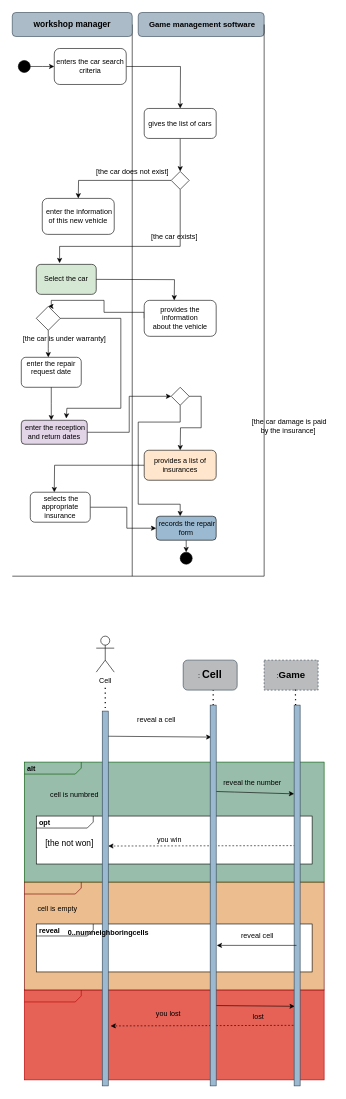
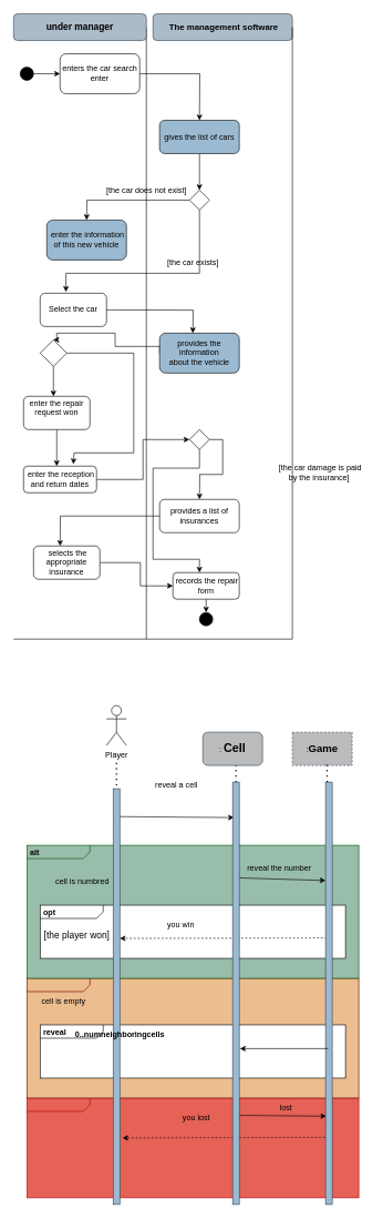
  <mxCell id="0" />
  <mxCell id="1" parent="0" />
  <mxCell id="2" value="" style="html=1;shape=mxgraph.sysml.package;overflow=fill;labelX=95;align=left;spacingLeft=5;verticalAlign=top;spacingTop=-3;fillColor=light-dark(#E66156,#FF9E8F);fontColor=#ffffff;strokeColor=#B20000;" vertex="1" parent="1"><mxGeometry x="40" y="1650" width="500" height="150" as="geometry" /></mxCell>
  <mxCell id="3" value="" style="html=1;shape=mxgraph.sysml.package;overflow=fill;labelX=95;align=left;spacingLeft=5;verticalAlign=top;spacingTop=-3;fillColor=light-dark(#ecbd8e, #d47d25);fontColor=#ffffff;strokeColor=#6F0000;" vertex="1" parent="1"><mxGeometry x="40" y="1470" width="500" height="180" as="geometry" /></mxCell>
  <mxCell id="4" style="edgeStyle=orthogonalEdgeStyle;rounded=0;orthogonalLoop=1;jettySize=auto;html=1;exitX=1;exitY=0.5;exitDx=0;exitDy=0;" edge="1" parent="1" source="5"><mxGeometry relative="1" as="geometry"><mxPoint x="90" y="110" as="targetPoint" /></mxGeometry></mxCell>
  <mxCell id="5" value="" style="ellipse;whiteSpace=wrap;html=1;aspect=fixed;fillColor=#000000;" vertex="1" parent="1"><mxGeometry x="30" y="100" width="20" height="20" as="geometry" /></mxCell>
  <mxCell id="6" style="edgeStyle=orthogonalEdgeStyle;rounded=0;orthogonalLoop=1;jettySize=auto;html=1;exitX=1;exitY=0.5;exitDx=0;exitDy=0;" edge="1" parent="1" source="7"><mxGeometry relative="1" as="geometry"><mxPoint x="300" y="180" as="targetPoint" /></mxGeometry></mxCell>
- <mxCell id="7" value="enters the car search criteria" style="rounded=1;whiteSpace=wrap;html=1;" vertex="1" parent="1"><mxGeometry x="90" y="80" width="120" height="60" as="geometry" /></mxCell>
+ <mxCell id="7" value="enters the car search enter" style="rounded=1;whiteSpace=wrap;html=1;" vertex="1" parent="1"><mxGeometry x="90" y="80" width="120" height="60" as="geometry" /></mxCell>
  <mxCell id="8" style="edgeStyle=orthogonalEdgeStyle;rounded=0;orthogonalLoop=1;jettySize=auto;html=1;exitX=0.5;exitY=1;exitDx=0;exitDy=0;" edge="1" parent="1" source="9" target="12"><mxGeometry relative="1" as="geometry"><mxPoint x="300" y="300" as="targetPoint" /></mxGeometry></mxCell>
- <mxCell id="9" value="&amp;nbsp;gives the list of cars&amp;nbsp;" style="rounded=1;whiteSpace=wrap;html=1;" vertex="1" parent="1"><mxGeometry x="240" y="180" width="120" height="50" as="geometry" /></mxCell>
+ <mxCell id="9" value="&amp;nbsp;gives the list of cars&amp;nbsp;" style="rounded=1;whiteSpace=wrap;html=1;fillColor=#9bbad1;" vertex="1" parent="1"><mxGeometry x="240" y="180" width="120" height="50" as="geometry" /></mxCell>
  <mxCell id="10" style="edgeStyle=orthogonalEdgeStyle;rounded=0;orthogonalLoop=1;jettySize=auto;html=1;exitX=0.5;exitY=1;exitDx=0;exitDy=0;entryX=0.389;entryY=-0.04;entryDx=0;entryDy=0;entryPerimeter=0;" edge="1" parent="1" source="12" target="15"><mxGeometry relative="1" as="geometry"><mxPoint x="160" y="360" as="targetPoint" /><Array as="points"><mxPoint x="300" y="410" /><mxPoint x="99" y="410" /></Array></mxGeometry></mxCell>
  <mxCell id="11" style="edgeStyle=orthogonalEdgeStyle;rounded=0;orthogonalLoop=1;jettySize=auto;html=1;exitX=0;exitY=0.5;exitDx=0;exitDy=0;" edge="1" parent="1" source="12"><mxGeometry relative="1" as="geometry"><mxPoint x="130" y="330" as="targetPoint" /></mxGeometry></mxCell>
  <mxCell id="12" value="" style="rhombus;" vertex="1" parent="1"><mxGeometry x="285" y="285" width="30" height="30" as="geometry" /></mxCell>
  <mxCell id="13" value="[the car exists]" style="text;html=1;align=center;verticalAlign=middle;resizable=0;points=[];autosize=1;strokeColor=none;fillColor=none;" vertex="1" parent="1"><mxGeometry x="240" y="380" width="100" height="30" as="geometry" /></mxCell>
  <mxCell id="14" style="edgeStyle=orthogonalEdgeStyle;rounded=0;orthogonalLoop=1;jettySize=auto;html=1;entryX=0.5;entryY=0;entryDx=0;entryDy=0;" edge="1" parent="1"><mxGeometry relative="1" as="geometry"><mxPoint x="150" y="465" as="sourcePoint" /><mxPoint x="290" y="500" as="targetPoint" /></mxGeometry></mxCell>
- <mxCell id="15" value="Select the car" style="rounded=1;whiteSpace=wrap;html=1;fillColor=#d5e8d4;" vertex="1" parent="1"><mxGeometry x="60" y="440" width="100" height="50" as="geometry" /></mxCell>
+ <mxCell id="15" value="Select the car" style="rounded=1;whiteSpace=wrap;html=1;" vertex="1" parent="1"><mxGeometry x="60" y="440" width="100" height="50" as="geometry" /></mxCell>
  <mxCell id="16" style="edgeStyle=orthogonalEdgeStyle;rounded=0;orthogonalLoop=1;jettySize=auto;html=1;exitX=0;exitY=0.5;exitDx=0;exitDy=0;entryX=0.5;entryY=0;entryDx=0;entryDy=0;" edge="1" parent="1" source="17" target="21"><mxGeometry relative="1" as="geometry"><mxPoint x="80" y="530" as="targetPoint" /><Array as="points"><mxPoint x="240" y="520" /><mxPoint x="173" y="520" /><mxPoint x="173" y="500" /><mxPoint x="85" y="500" /><mxPoint x="85" y="510" /></Array></mxGeometry></mxCell>
- <mxCell id="17" value="provides the information&lt;br/&gt; about the vehicle" style="rounded=1;whiteSpace=wrap;html=1;" vertex="1" parent="1"><mxGeometry x="240" y="500" width="120" height="60" as="geometry" /></mxCell>
+ <mxCell id="17" value="provides the information&lt;br/&gt; about the vehicle" style="rounded=1;whiteSpace=wrap;html=1;fillColor=#9bbad1;" vertex="1" parent="1"><mxGeometry x="240" y="500" width="120" height="60" as="geometry" /></mxCell>
  <mxCell id="18" value="[the car does not exist]" style="text;html=1;align=center;verticalAlign=middle;resizable=0;points=[];autosize=1;strokeColor=none;fillColor=none;" vertex="1" parent="1"><mxGeometry x="150" y="270" width="140" height="30" as="geometry" /></mxCell>
- <mxCell id="19" value="&amp;nbsp;enter the information of this new vehicle" style="rounded=1;whiteSpace=wrap;html=1;" vertex="1" parent="1"><mxGeometry x="70" y="330" width="120" height="60" as="geometry" /></mxCell>
+ <mxCell id="19" value="&amp;nbsp;enter the information of this new vehicle" style="rounded=1;whiteSpace=wrap;html=1;fillColor=#9bbad1;" vertex="1" parent="1"><mxGeometry x="70" y="330" width="120" height="60" as="geometry" /></mxCell>
  <mxCell id="20" style="edgeStyle=orthogonalEdgeStyle;rounded=0;orthogonalLoop=1;jettySize=auto;html=1;exitX=1;exitY=0.5;exitDx=0;exitDy=0;entryX=0.682;entryY=-0.075;entryDx=0;entryDy=0;entryPerimeter=0;" edge="1" parent="1" source="21" target="39"><mxGeometry relative="1" as="geometry"><mxPoint x="110" y="680" as="targetPoint" /><Array as="points"><mxPoint x="201" y="530" /><mxPoint x="201" y="680" /><mxPoint x="111" y="680" /></Array></mxGeometry></mxCell>
  <mxCell id="21" value="" style="shape=rhombus;html=1;verticalLabelPosition=top;verticalAlignment=bottom;" vertex="1" parent="1"><mxGeometry x="60" y="510" width="40" height="40" as="geometry" /></mxCell>
  <mxCell id="22" style="edgeStyle=orthogonalEdgeStyle;rounded=0;orthogonalLoop=1;jettySize=auto;html=1;exitX=1;exitY=0.5;exitDx=0;exitDy=0;" edge="1" parent="1" source="24"><mxGeometry relative="1" as="geometry"><mxPoint x="300" y="750" as="targetPoint" /></mxGeometry></mxCell>
  <mxCell id="23" style="edgeStyle=orthogonalEdgeStyle;rounded=0;orthogonalLoop=1;jettySize=auto;html=1;exitX=0.5;exitY=1;exitDx=0;exitDy=0;" edge="1" parent="1" source="24"><mxGeometry relative="1" as="geometry"><mxPoint x="300" y="860" as="targetPoint" /><Array as="points"><mxPoint x="300" y="703" /><mxPoint x="230" y="703" /><mxPoint x="230" y="840" /></Array></mxGeometry></mxCell>
  <mxCell id="24" value="" style="rhombus;" vertex="1" parent="1"><mxGeometry x="285" y="645" width="30" height="30" as="geometry" /></mxCell>
- <mxCell id="25" value="&amp;nbsp;[the car is under warranty]" style="text;html=1;align=center;verticalAlign=middle;resizable=0;points=[];autosize=1;strokeColor=none;fillColor=none;" vertex="1" parent="1"><mxGeometry y="550" width="170" height="30" as="geometry" x="20" /></mxCell>
  <mxCell id="26" style="edgeStyle=orthogonalEdgeStyle;rounded=0;orthogonalLoop=1;jettySize=auto;html=1;exitX=0;exitY=0.5;exitDx=0;exitDy=0;" edge="1" parent="1" source="27"><mxGeometry relative="1" as="geometry"><mxPoint x="90" y="820" as="targetPoint" /></mxGeometry></mxCell>
- <mxCell id="27" value="provides a list of insurances" style="rounded=1;whiteSpace=wrap;html=1;fillColor=#ffe6cc;" vertex="1" parent="1"><mxGeometry x="240" y="750" width="120" height="50" as="geometry" /></mxCell>
+ <mxCell id="27" value="provides a list of insurances" style="rounded=1;whiteSpace=wrap;html=1;" vertex="1" parent="1"><mxGeometry x="240" y="750" width="120" height="50" as="geometry" /></mxCell>
  <mxCell id="28" value="&amp;nbsp;[the car damage is paid&lt;br/&gt; by the insurance]" style="text;html=1;align=center;verticalAlign=middle;resizable=0;points=[];autosize=1;strokeColor=none;fillColor=none;" vertex="1" parent="1"><mxGeometry x="405" y="690" width="150" height="40" as="geometry" /></mxCell>
  <mxCell id="29" style="edgeStyle=orthogonalEdgeStyle;rounded=0;orthogonalLoop=1;jettySize=auto;html=1;exitX=1;exitY=0.5;exitDx=0;exitDy=0;" edge="1" parent="1" source="30"><mxGeometry relative="1" as="geometry"><mxPoint x="260" y="880" as="targetPoint" /><Array as="points"><mxPoint x="211" y="845" /></Array></mxGeometry></mxCell>
  <mxCell id="30" value="&amp;nbsp;selects the appropriate insurance" style="rounded=1;whiteSpace=wrap;html=1;" vertex="1" parent="1"><mxGeometry x="50" y="820" width="100" height="50" as="geometry" /></mxCell>
  <mxCell id="31" value="" style="endArrow=none;html=1;rounded=0;" edge="1" parent="1"><mxGeometry width="50" height="50" relative="1" as="geometry"><mxPoint x="220" y="960" as="sourcePoint" /><mxPoint x="220" y="40" as="targetPoint" /></mxGeometry></mxCell>
- <mxCell id="32" value="&lt;b&gt;&lt;font style=&quot;color: rgb(0, 0, 0); font-size: 14px;&quot;&gt;workshop manager&lt;/font&gt;&lt;/b&gt;" style="rounded=1;whiteSpace=wrap;html=1;fillColor=light-dark(#acbbc8, #7d8c9b);fontColor=#ffffff;strokeColor=#314354;" vertex="1" parent="1"><mxGeometry y="20" width="200" height="40" as="geometry" x="20" /></mxCell>
+ <mxCell id="32" value="&lt;b&gt;&lt;font style=&quot;color: rgb(0, 0, 0); font-size: 14px;&quot;&gt;under manager&lt;/font&gt;&lt;/b&gt;" style="rounded=1;whiteSpace=wrap;html=1;fillColor=light-dark(#acbbc8, #7d8c9b);fontColor=#ffffff;strokeColor=#314354;" vertex="1" parent="1"><mxGeometry y="20" width="200" height="40" as="geometry" x="20" /></mxCell>
  <mxCell id="33" style="edgeStyle=orthogonalEdgeStyle;rounded=0;orthogonalLoop=1;jettySize=auto;html=1;exitX=0;exitY=0.5;exitDx=0;exitDy=0;" edge="1" parent="1" source="34"><mxGeometry relative="1" as="geometry"><mxPoint x="230" y="40" as="targetPoint" /></mxGeometry></mxCell>
- <mxCell id="34" value="&lt;font style=&quot;color: rgb(0, 0, 0); font-size: 13px;&quot;&gt;&lt;b style=&quot;&quot;&gt;&amp;nbsp;Game management software&lt;/b&gt;&lt;/font&gt;" style="rounded=1;whiteSpace=wrap;html=1;fillColor=light-dark(#acbbc8, #7d8c9b);fontColor=#ffffff;strokeColor=#314354;" vertex="1" parent="1"><mxGeometry x="230" y="20" width="210" height="40" as="geometry" /></mxCell>
+ <mxCell id="34" value="&lt;font style=&quot;color: rgb(0, 0, 0); font-size: 13px;&quot;&gt;&lt;b style=&quot;&quot;&gt;&amp;nbsp;The management software&lt;/b&gt;&lt;/font&gt;" style="rounded=1;whiteSpace=wrap;html=1;fillColor=light-dark(#acbbc8, #7d8c9b);fontColor=#ffffff;strokeColor=#314354;" vertex="1" parent="1"><mxGeometry x="230" y="20" width="210" height="40" as="geometry" /></mxCell>
  <mxCell id="35" value="" style="endArrow=none;html=1;rounded=0;entryX=1;entryY=0.5;entryDx=0;entryDy=0;" edge="1" parent="1" target="34"><mxGeometry width="50" height="50" relative="1" as="geometry"><mxPoint x="440" y="960" as="sourcePoint" /><mxPoint x="230" y="50" as="targetPoint" /></mxGeometry></mxCell>
  <mxCell id="36" value="" style="endArrow=none;html=1;rounded=0;" edge="1" parent="1"><mxGeometry width="50" height="50" relative="1" as="geometry"><mxPoint y="960" as="sourcePoint" x="20" /><mxPoint x="440" y="960" as="targetPoint" /></mxGeometry></mxCell>
  <mxCell id="37" value="" style="edgeStyle=orthogonalEdgeStyle;rounded=0;orthogonalLoop=1;jettySize=auto;html=1;exitX=0.5;exitY=1;exitDx=0;exitDy=0;" edge="1" parent="1" source="21"><mxGeometry relative="1" as="geometry"><mxPoint x="80" y="595" as="targetPoint" /><mxPoint x="80" y="550" as="sourcePoint" /><Array as="points"><mxPoint x="80" y="580" /><mxPoint x="80" y="580" /></Array></mxGeometry></mxCell>
  <mxCell id="38" style="edgeStyle=orthogonalEdgeStyle;rounded=0;orthogonalLoop=1;jettySize=auto;html=1;exitX=1;exitY=0.5;exitDx=0;exitDy=0;entryX=0;entryY=0.5;entryDx=0;entryDy=0;" edge="1" parent="1" source="39" target="24"><mxGeometry relative="1" as="geometry" /></mxCell>
- <mxCell id="39" value="&amp;nbsp;enter the reception and return dates" style="rounded=1;whiteSpace=wrap;html=1;fillColor=#e1d5e7;" vertex="1" parent="1"><mxGeometry x="35" y="700" width="110" height="40" as="geometry" /></mxCell>
- <mxCell id="40" value="&#10;enter the repair request date&#10;&#10;" style="rounded=1;whiteSpace=wrap;html=1;" vertex="1" parent="1"><mxGeometry x="35" y="595" width="100" height="50" as="geometry" /></mxCell>
+ <mxCell id="39" value="&amp;nbsp;enter the reception and return dates" style="rounded=1;whiteSpace=wrap;html=1;" vertex="1" parent="1"><mxGeometry x="35" y="700" width="110" height="40" as="geometry" /></mxCell>
+ <mxCell id="40" value="&#10;enter the repair request won&#10;&#10;" style="rounded=1;whiteSpace=wrap;html=1;" vertex="1" parent="1"><mxGeometry x="35" y="595" width="100" height="50" as="geometry" /></mxCell>
  <mxCell id="41" style="edgeStyle=orthogonalEdgeStyle;rounded=0;orthogonalLoop=1;jettySize=auto;html=1;exitX=0.5;exitY=1;exitDx=0;exitDy=0;" edge="1" parent="1" source="40"><mxGeometry relative="1" as="geometry"><mxPoint x="85" y="700" as="targetPoint" /></mxGeometry></mxCell>
  <mxCell id="42" style="edgeStyle=orthogonalEdgeStyle;rounded=0;orthogonalLoop=1;jettySize=auto;html=1;exitX=0.5;exitY=1;exitDx=0;exitDy=0;" edge="1" parent="1" source="43"><mxGeometry relative="1" as="geometry"><mxPoint x="310" y="920" as="targetPoint" /></mxGeometry></mxCell>
- <mxCell id="43" value="&amp;nbsp;records the repair form" style="rounded=1;whiteSpace=wrap;html=1;fillColor=#9bbad1;" vertex="1" parent="1"><mxGeometry x="260" y="860" width="100" height="40" as="geometry" /></mxCell>
+ <mxCell id="43" value="&amp;nbsp;records the repair form" style="rounded=1;whiteSpace=wrap;html=1;" vertex="1" parent="1"><mxGeometry x="260" y="860" width="100" height="40" as="geometry" /></mxCell>
  <mxCell id="44" value="" style="ellipse;whiteSpace=wrap;html=1;aspect=fixed;fillColor=#000000;" vertex="1" parent="1"><mxGeometry x="300" y="920" width="20" height="20" as="geometry" /></mxCell>
  <mxCell id="45" value="&lt;div&gt;&lt;br&gt;&lt;/div&gt;&lt;div&gt;&lt;br&gt;&lt;/div&gt;" style="text;html=1;align=center;verticalAlign=middle;resizable=0;points=[];autosize=1;strokeColor=none;fillColor=none;" vertex="1" parent="1"><mxGeometry x="70" y="470" width="20" height="40" as="geometry" /></mxCell>
  <mxCell id="46" value="" style="endArrow=none;dashed=1;html=1;dashPattern=1 3;strokeWidth=2;rounded=0;" edge="1" parent="1"><mxGeometry width="50" height="50" relative="1" as="geometry"><mxPoint x="175" y="1180" as="sourcePoint" /><mxPoint x="175" y="1140" as="targetPoint" /></mxGeometry></mxCell>
  <mxCell id="47" value="" style="endArrow=classic;html=1;rounded=0;exitX=0.9;exitY=0.067;exitDx=0;exitDy=0;exitPerimeter=0;entryX=0.2;entryY=0.084;entryDx=0;entryDy=0;entryPerimeter=0;" edge="1" parent="1" source="67" target="68"><mxGeometry width="50" height="50" relative="1" as="geometry"><mxPoint x="370" y="1420" as="sourcePoint" /><mxPoint x="330" y="1220" as="targetPoint" /></mxGeometry></mxCell>
  <mxCell id="48" value="" style="endArrow=none;dashed=1;html=1;dashPattern=1 3;strokeWidth=2;rounded=0;entryX=0.556;entryY=1;entryDx=0;entryDy=0;exitX=0.5;exitY=0;exitDx=0;exitDy=0;entryPerimeter=0;" edge="1" parent="1" source="68" target="51"><mxGeometry width="50" height="50" relative="1" as="geometry"><mxPoint x="345" y="1175" as="sourcePoint" /><mxPoint x="185" y="1150" as="targetPoint" /></mxGeometry></mxCell>
  <mxCell id="49" value="&lt;p style=&quot;margin:0px;margin-top:4px;margin-left:5px;text-align:left;&quot;&gt;&lt;b&gt;&lt;font style=&quot;color: rgb(0, 0, 0);&quot;&gt;alt&lt;/font&gt;&lt;/b&gt;&lt;/p&gt;&lt;p style=&quot;margin:0px;margin-top:4px;margin-left:5px;text-align:left;&quot;&gt;&lt;b&gt;&lt;br&gt;&lt;/b&gt;&lt;/p&gt;" style="html=1;shape=mxgraph.sysml.package;overflow=fill;labelX=95;align=left;spacingLeft=5;verticalAlign=top;spacingTop=-3;fillColor=light-dark(#98BDAA,#39CC87);fontColor=#ffffff;strokeColor=#005700;" vertex="1" parent="1"><mxGeometry x="40" y="1270" width="500" height="200" as="geometry" /></mxCell>
  <mxCell id="50" value="cell is numbred&amp;nbsp;" style="text;html=1;align=center;verticalAlign=middle;resizable=0;points=[];autosize=1;strokeColor=none;fillColor=none;" vertex="1" parent="1"><mxGeometry x="70" y="1310" width="110" height="30" as="geometry" /></mxCell>
  <mxCell id="51" value="&lt;font style=&quot;color: rgb(0, 0, 0);&quot;&gt;: &lt;b&gt;&lt;font style=&quot;font-size: 18px;&quot;&gt;Cell&lt;/font&gt;&lt;/b&gt;&lt;/font&gt;" style="whiteSpace=wrap;html=1;fillColor=light-dark(#BABBBD,#475B71);fontColor=#ffffff;strokeColor=#314354;rounded=1;" vertex="1" parent="1"><mxGeometry x="305" y="1100" width="90" height="50" as="geometry" /></mxCell>
- <mxCell id="52" value="Cell" style="shape=umlActor;verticalLabelPosition=bottom;verticalAlign=top;html=1;outlineConnect=0;" vertex="1" parent="1"><mxGeometry x="160" y="1060" width="30" height="60" as="geometry" /></mxCell>
- <mxCell id="53" value="reveal a cell" style="text;html=1;align=center;verticalAlign=middle;resizable=0;points=[];autosize=1;strokeColor=none;fillColor=none;" vertex="1" parent="1"><mxGeometry x="215" y="1185" width="90" height="30" as="geometry" /></mxCell>
+ <mxCell id="52" value="Player" style="shape=umlActor;verticalLabelPosition=bottom;verticalAlign=top;html=1;outlineConnect=0;" vertex="1" parent="1"><mxGeometry x="160" y="1060" width="30" height="60" as="geometry" /></mxCell>
+ <mxCell id="53" value="reveal a cell" style="text;html=1;align=center;verticalAlign=middle;resizable=0;points=[];autosize=1;strokeColor=none;fillColor=none;" vertex="1" parent="1"><mxGeometry x="220" y="1165" width="90" height="30" as="geometry" /></mxCell>
  <mxCell id="54" value="&lt;font color=&quot;#000000&quot;&gt;:&lt;b&gt;&lt;font style=&quot;font-size: 16px;&quot;&gt;Game&lt;/font&gt;&lt;/b&gt;&lt;/font&gt;" style="rounded=0;whiteSpace=wrap;html=1;fillColor=light-dark(#BABBBD,#475B71);fontColor=#ffffff;strokeColor=#314354;dashed=1;" vertex="1" parent="1"><mxGeometry x="440" y="1100" width="90" height="50" as="geometry" /></mxCell>
  <mxCell id="55" value="" style="endArrow=classic;html=1;rounded=0;exitX=0.9;exitY=0.294;exitDx=0;exitDy=0;exitPerimeter=0;" edge="1" parent="1"><mxGeometry width="50" height="50" relative="1" as="geometry"><mxPoint x="360" y="1319.06" as="sourcePoint" /><mxPoint x="490" y="1323" as="targetPoint" /><Array as="points"><mxPoint x="391" y="1320" /></Array></mxGeometry></mxCell>
- <mxCell id="56" value="cell is empty" style="text;html=1;align=center;verticalAlign=middle;resizable=0;points=[];autosize=1;strokeColor=none;fillColor=none;" vertex="1" parent="1"><mxGeometry x="50" y="1500" width="90" height="30" as="geometry" /></mxCell>
+ <mxCell id="56" value="cell is empty" style="text;html=1;align=center;verticalAlign=middle;resizable=0;points=[];autosize=1;strokeColor=none;fillColor=none;" vertex="1" parent="1"><mxGeometry x="50" y="1490" width="90" height="30" as="geometry" /></mxCell>
  <mxCell id="57" value="" style="endArrow=classic;html=1;rounded=0;exitX=0.9;exitY=0.789;exitDx=0;exitDy=0;exitPerimeter=0;entryX=0.1;entryY=0.791;entryDx=0;entryDy=0;entryPerimeter=0;" edge="1" parent="1" source="68" target="69"><mxGeometry width="50" height="50" relative="1" as="geometry"><mxPoint x="360" y="1569.06" as="sourcePoint" /><mxPoint x="490" y="1570" as="targetPoint" /><Array as="points" /></mxGeometry></mxCell>
- <mxCell id="58" value="lost" style="text;html=1;align=center;verticalAlign=middle;resizable=0;points=[];autosize=1;strokeColor=none;fillColor=none;" vertex="1" parent="1"><mxGeometry x="410" y="1680" width="40" height="30" as="geometry" /></mxCell>
+ <mxCell id="58" value="lost" style="text;html=1;align=center;verticalAlign=middle;resizable=0;points=[];autosize=1;strokeColor=none;fillColor=none;" vertex="1" parent="1"><mxGeometry x="410" y="1650" width="40" height="30" as="geometry" /></mxCell>
  <mxCell id="59" value="" style="endArrow=classic;html=1;rounded=0;entryX=1.4;entryY=0.84;entryDx=0;entryDy=0;entryPerimeter=0;exitX=0.5;exitY=0.841;exitDx=0;exitDy=0;exitPerimeter=0;dashed=1;" edge="1" parent="1" source="69" target="67"><mxGeometry width="50" height="50" relative="1" as="geometry"><mxPoint x="300" y="1410" as="sourcePoint" /><mxPoint x="350" y="1360" as="targetPoint" /></mxGeometry></mxCell>
- <mxCell id="60" value="you lost" style="text;html=1;align=center;verticalAlign=middle;resizable=0;points=[];autosize=1;strokeColor=none;fillColor=none;" vertex="1" parent="1"><mxGeometry x="250" y="1675" width="60" height="30" as="geometry" /></mxCell>
+ <mxCell id="60" value="you lost" style="text;html=1;align=center;verticalAlign=middle;resizable=0;points=[];autosize=1;strokeColor=none;fillColor=none;" vertex="1" parent="1"><mxGeometry x="265" y="1665" width="60" height="30" as="geometry" /></mxCell>
  <mxCell id="61" value="reveal the number" style="text;html=1;align=center;verticalAlign=middle;resizable=0;points=[];autosize=1;strokeColor=none;fillColor=none;" vertex="1" parent="1"><mxGeometry x="360" y="1290" width="120" height="30" as="geometry" /></mxCell>
  <mxCell id="62" value="&lt;p style=&quot;margin:0px;margin-top:4px;margin-left:5px;text-align:left;&quot;&gt;&lt;b&gt;opt&lt;/b&gt;&lt;/p&gt;" style="html=1;shape=mxgraph.sysml.package;overflow=fill;labelX=95;align=left;spacingLeft=5;verticalAlign=top;spacingTop=-3;" vertex="1" parent="1"><mxGeometry x="60" y="1360" width="460" height="80" as="geometry" /></mxCell>
- <mxCell id="63" value="&lt;font style=&quot;font-size: 14px;&quot;&gt;[the not won]&lt;/font&gt;" style="text;html=1;align=center;verticalAlign=middle;resizable=0;points=[];autosize=1;strokeColor=none;fillColor=none;" vertex="1" parent="1"><mxGeometry x="55" y="1390" width="120" height="30" as="geometry" /></mxCell>
+ <mxCell id="63" value="&lt;font style=&quot;font-size: 14px;&quot;&gt;[the player won]&lt;/font&gt;" style="text;html=1;align=center;verticalAlign=middle;resizable=0;points=[];autosize=1;strokeColor=none;fillColor=none;" vertex="1" parent="1"><mxGeometry x="55" y="1390" width="120" height="30" as="geometry" /></mxCell>
  <mxCell id="64" value="" style="endArrow=classic;html=1;rounded=0;entryX=1;entryY=0.36;entryDx=0;entryDy=0;entryPerimeter=0;exitX=0.2;exitY=0.369;exitDx=0;exitDy=0;exitPerimeter=0;dashed=1;" edge="1" parent="1" source="69" target="67"><mxGeometry width="50" height="50" relative="1" as="geometry"><mxPoint x="300" y="1520" as="sourcePoint" /><mxPoint x="350" y="1470" as="targetPoint" /></mxGeometry></mxCell>
- <mxCell id="65" value="&amp;nbsp;you win" style="text;html=1;align=center;verticalAlign=middle;resizable=0;points=[];autosize=1;strokeColor=none;fillColor=none;" vertex="1" parent="1"><mxGeometry x="245" y="1385" width="70" height="30" as="geometry" /></mxCell>
+ <mxCell id="65" value="&amp;nbsp;you win" style="text;html=1;align=center;verticalAlign=middle;resizable=0;points=[];autosize=1;strokeColor=none;fillColor=none;" vertex="1" parent="1"><mxGeometry x="235" y="1375" width="70" height="30" as="geometry" /></mxCell>
  <mxCell id="66" value="&lt;p style=&quot;margin:0px;margin-top:4px;margin-left:5px;text-align:left;&quot;&gt;&lt;b&gt;reveal&lt;/b&gt;&lt;/p&gt;" style="html=1;shape=mxgraph.sysml.package;overflow=fill;labelX=95;align=left;spacingLeft=5;verticalAlign=top;spacingTop=-3;" vertex="1" parent="1"><mxGeometry x="60" y="1540" width="460" height="80" as="geometry" /></mxCell>
  <mxCell id="67" value="" style="rounded=0;whiteSpace=wrap;html=1;fillColor=#9BBAD1;fontColor=#ffffff;strokeColor=#314354;" vertex="1" parent="1"><mxGeometry x="170" y="1185" width="10" height="625" as="geometry" /></mxCell>
  <mxCell id="68" value="" style="rounded=0;whiteSpace=wrap;html=1;fillColor=#9BBAD1;fontColor=#ffffff;strokeColor=#314354;" vertex="1" parent="1"><mxGeometry x="350" y="1175" width="10" height="635" as="geometry" /></mxCell>
  <mxCell id="69" value="" style="rounded=0;whiteSpace=wrap;html=1;fillColor=#9BBAD1;fontColor=#ffffff;strokeColor=#314354;" vertex="1" parent="1"><mxGeometry x="490" y="1175" width="10" height="635" as="geometry" /></mxCell>
  <mxCell id="70" value="&lt;b&gt;0..numneighboringcells&lt;/b&gt;" style="text;html=1;align=center;verticalAlign=middle;resizable=0;points=[];autosize=1;strokeColor=none;fillColor=none;" vertex="1" parent="1"><mxGeometry x="100" y="1540" width="160" height="30" as="geometry" /></mxCell>
  <mxCell id="71" value="" style="endArrow=classic;html=1;rounded=0;entryX=1.1;entryY=0.631;entryDx=0;entryDy=0;entryPerimeter=0;exitX=0.4;exitY=0.631;exitDx=0;exitDy=0;exitPerimeter=0;" edge="1" parent="1" source="69" target="68"><mxGeometry width="50" height="50" relative="1" as="geometry"><mxPoint x="300" y="1520" as="sourcePoint" /><mxPoint x="350" y="1470" as="targetPoint" /></mxGeometry></mxCell>
- <mxCell id="72" value="reveal cell&amp;nbsp;" style="text;html=1;align=center;verticalAlign=middle;resizable=0;points=[];autosize=1;strokeColor=none;fillColor=none;" vertex="1" parent="1"><mxGeometry x="390" y="1545" width="80" height="30" as="geometry" /></mxCell>
  <mxCell id="73" value="" style="endArrow=none;dashed=1;html=1;dashPattern=1 3;strokeWidth=2;rounded=0;entryX=0.578;entryY=0.96;entryDx=0;entryDy=0;exitX=0.25;exitY=0;exitDx=0;exitDy=0;entryPerimeter=0;" edge="1" parent="1" source="69" target="54"><mxGeometry width="50" height="50" relative="1" as="geometry"><mxPoint x="365" y="1185" as="sourcePoint" /><mxPoint x="365" y="1160" as="targetPoint" /></mxGeometry></mxCell>
